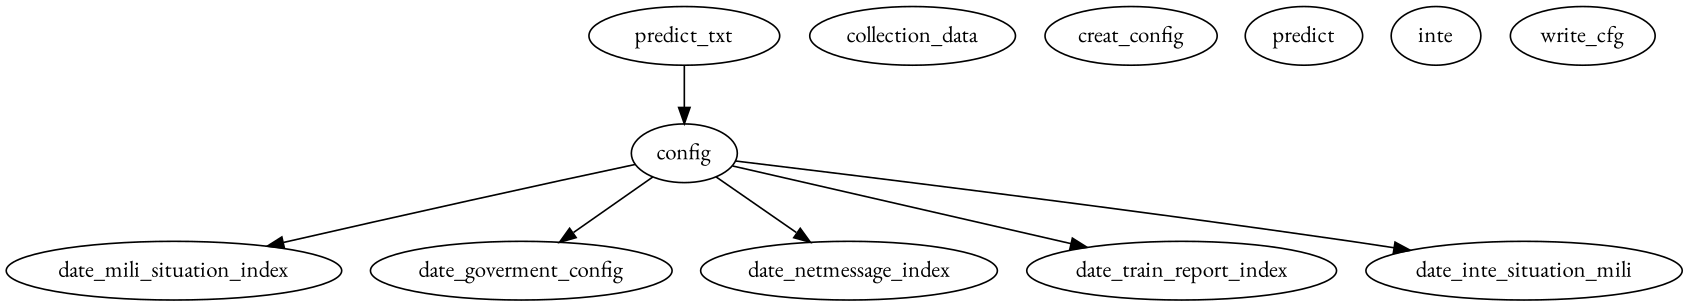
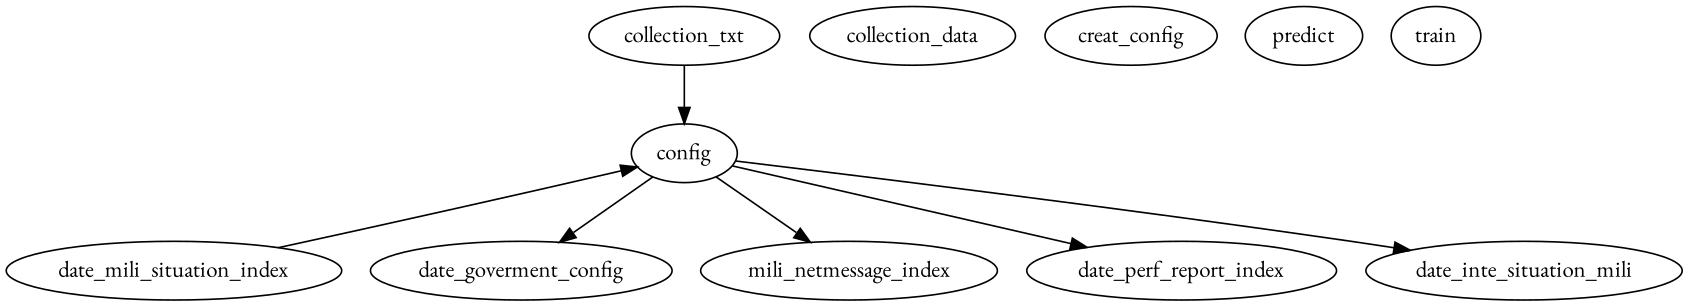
  digraph {
    fontname="EB Garamond"
    node [fontname="EB Garamond"]
    edge [fontname="EB Garamond"]
    n1 [label=date_goverment_config]
-   date_netmessage_index
-   date_perf_report_index [label=date_train_report_index]
+   date_netmessage_index [label=mili_netmessage_index]
+   date_perf_report_index
    n4 [label=date_inte_situation_mili]
    date_mili_situation_index
    collection_data
-   collection_txt [label=predict_txt]
+   collection_txt
    config
    n9 [label=creat_config]
    predict
-   train [label=inte]
-   write_cfg
+   train
    subgraph sub_1 {
      bgcolor=blue
      label="文件夹 "
      n1
      date_netmessage_index
      date_perf_report_index
      n4
      date_mili_situation_index
    }
    collection_txt -> config
    config -> n1
    config -> date_netmessage_index
    config -> date_perf_report_index
    config -> n4
-   config -> date_mili_situation_index
+   date_mili_situation_index -> config
  }
